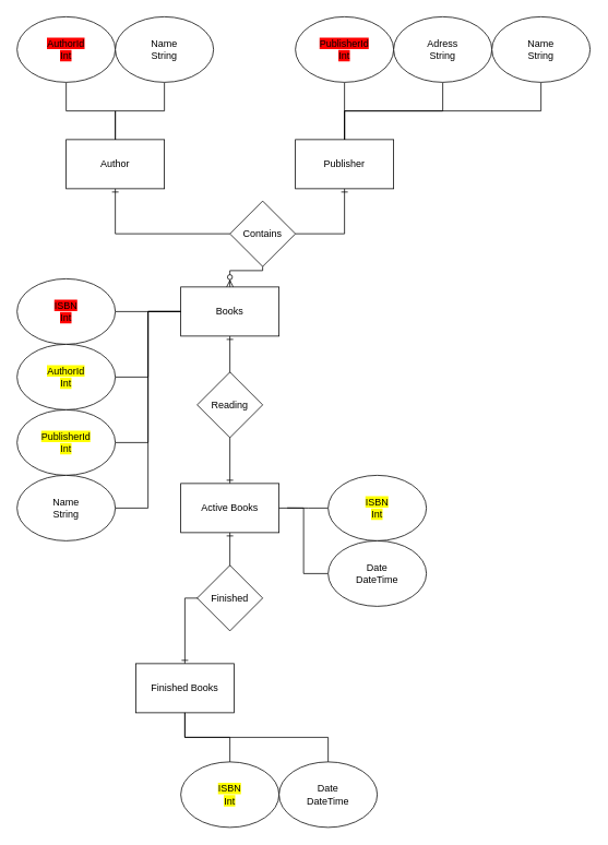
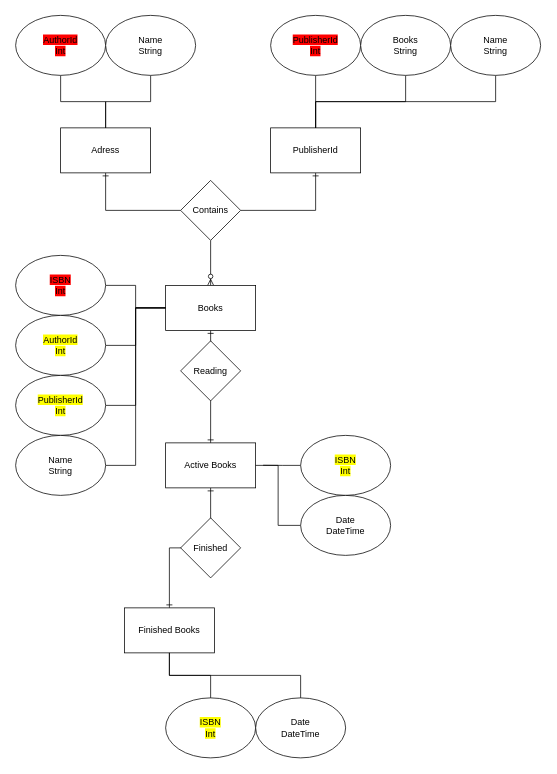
  <mxCell id="0" />
  <mxCell id="1" parent="0" />
  <mxCell id="2" style="edgeStyle=orthogonalEdgeStyle;rounded=0;orthogonalLoop=1;jettySize=auto;html=1;exitX=0.5;exitY=0;exitDx=0;exitDy=0;startArrow=ERzeroToMany;startFill=1;endArrow=none;endFill=0;" edge="1" parent="1" source="4" target="9"><mxGeometry relative="1" as="geometry" /></mxCell>
  <mxCell id="3" style="edgeStyle=orthogonalEdgeStyle;rounded=0;orthogonalLoop=1;jettySize=auto;html=1;exitX=0.5;exitY=1;exitDx=0;exitDy=0;startArrow=ERone;startFill=0;endArrow=ERone;endFill=0;" edge="1" parent="1" source="4" target="11"><mxGeometry relative="1" as="geometry" /></mxCell>
- <mxCell id="4" value="Books" style="rounded=0;whiteSpace=wrap;html=1;" vertex="1" parent="1"><mxGeometry x="220" y="350" width="120" height="60" as="geometry" /></mxCell>
+ <mxCell id="4" value="Books" style="rounded=0;whiteSpace=wrap;html=1;" vertex="1" parent="1"><mxGeometry x="220" y="380" width="120" height="60" as="geometry" /></mxCell>
  <mxCell id="5" style="edgeStyle=orthogonalEdgeStyle;rounded=0;orthogonalLoop=1;jettySize=auto;html=1;exitX=0.5;exitY=1;exitDx=0;exitDy=0;entryX=0;entryY=0.5;entryDx=0;entryDy=0;startArrow=ERone;startFill=0;endArrow=none;endFill=0;" edge="1" parent="1" source="6" target="9"><mxGeometry relative="1" as="geometry" /></mxCell>
- <mxCell id="6" value="Author" style="rounded=0;whiteSpace=wrap;html=1;" vertex="1" parent="1"><mxGeometry x="80" y="170" width="120" height="60" as="geometry" /></mxCell>
+ <mxCell id="6" value="Adress" style="rounded=0;whiteSpace=wrap;html=1;" vertex="1" parent="1"><mxGeometry x="80" y="170" width="120" height="60" as="geometry" /></mxCell>
  <mxCell id="7" style="edgeStyle=orthogonalEdgeStyle;rounded=0;orthogonalLoop=1;jettySize=auto;html=1;exitX=0.5;exitY=1;exitDx=0;exitDy=0;entryX=1;entryY=0.5;entryDx=0;entryDy=0;startArrow=ERone;startFill=0;endArrow=none;endFill=0;" edge="1" parent="1" source="8" target="9"><mxGeometry relative="1" as="geometry" /></mxCell>
- <mxCell id="8" value="Publisher" style="rounded=0;whiteSpace=wrap;html=1;" vertex="1" parent="1"><mxGeometry x="360" y="170" width="120" height="60" as="geometry" /></mxCell>
- <mxCell id="9" value="Contains" style="rhombus;whiteSpace=wrap;html=1;" vertex="1" parent="1"><mxGeometry x="280" y="245" width="80" height="80" as="geometry" /></mxCell>
+ <mxCell id="8" value="PublisherId" style="rounded=0;whiteSpace=wrap;html=1;" vertex="1" parent="1"><mxGeometry x="360" y="170" width="120" height="60" as="geometry" /></mxCell>
+ <mxCell id="9" value="Contains" style="rhombus;whiteSpace=wrap;html=1;" vertex="1" parent="1"><mxGeometry x="240" y="240" width="80" height="80" as="geometry" /></mxCell>
  <mxCell id="10" style="edgeStyle=orthogonalEdgeStyle;rounded=0;orthogonalLoop=1;jettySize=auto;html=1;exitX=0.5;exitY=1;exitDx=0;exitDy=0;startArrow=ERone;startFill=0;endArrow=ERone;endFill=0;" edge="1" parent="1" source="11" target="12"><mxGeometry relative="1" as="geometry" /></mxCell>
  <mxCell id="11" value="Active Books" style="rounded=0;whiteSpace=wrap;html=1;" vertex="1" parent="1"><mxGeometry x="220" y="590" width="120" height="60" as="geometry" /></mxCell>
  <mxCell id="12" value="Finished Books" style="rounded=0;whiteSpace=wrap;html=1;" vertex="1" parent="1"><mxGeometry x="165" y="810" width="120" height="60" as="geometry" /></mxCell>
  <mxCell id="13" value="Reading" style="rhombus;whiteSpace=wrap;html=1;" vertex="1" parent="1"><mxGeometry x="240" y="454" width="80" height="80" as="geometry" /></mxCell>
  <mxCell id="14" value="Finished" style="rhombus;whiteSpace=wrap;html=1;" vertex="1" parent="1"><mxGeometry x="240" y="690" width="80" height="80" as="geometry" /></mxCell>
  <mxCell id="15" style="edgeStyle=orthogonalEdgeStyle;rounded=0;orthogonalLoop=1;jettySize=auto;html=1;exitX=0.5;exitY=0;exitDx=0;exitDy=0;entryX=0.5;entryY=1;entryDx=0;entryDy=0;startArrow=none;startFill=0;endArrow=none;endFill=0;" edge="1" parent="1" source="16" target="12"><mxGeometry relative="1" as="geometry" /></mxCell>
  <mxCell id="16" value="&lt;span style=&quot;background-color: rgb(255 , 255 , 0)&quot;&gt;ISBN&lt;br&gt;Int&lt;br&gt;&lt;/span&gt;" style="ellipse;whiteSpace=wrap;html=1;" vertex="1" parent="1"><mxGeometry x="220" y="930" width="120" height="80" as="geometry" /></mxCell>
  <mxCell id="17" style="edgeStyle=orthogonalEdgeStyle;rounded=0;orthogonalLoop=1;jettySize=auto;html=1;exitX=0;exitY=0.5;exitDx=0;exitDy=0;startArrow=none;startFill=0;endArrow=none;endFill=0;" edge="1" parent="1" source="18"><mxGeometry relative="1" as="geometry"><mxPoint x="350" y="619.824" as="targetPoint" /></mxGeometry></mxCell>
  <mxCell id="18" value="&lt;span style=&quot;background-color: rgb(255 , 255 , 0)&quot;&gt;ISBN&lt;br&gt;Int&lt;/span&gt;&lt;br&gt;" style="ellipse;whiteSpace=wrap;html=1;" vertex="1" parent="1"><mxGeometry x="400" y="580" width="120" height="80" as="geometry" /></mxCell>
  <mxCell id="19" style="edgeStyle=orthogonalEdgeStyle;rounded=0;orthogonalLoop=1;jettySize=auto;html=1;exitX=1;exitY=0.5;exitDx=0;exitDy=0;entryX=0;entryY=0.5;entryDx=0;entryDy=0;startArrow=none;startFill=0;endArrow=none;endFill=0;" edge="1" parent="1" source="20" target="4"><mxGeometry relative="1" as="geometry" /></mxCell>
  <mxCell id="20" value="&lt;span style=&quot;background-color: rgb(255 , 0 , 0)&quot;&gt;ISBN&lt;br&gt;Int&lt;br&gt;&lt;/span&gt;" style="ellipse;whiteSpace=wrap;html=1;" vertex="1" parent="1"><mxGeometry x="20" y="340" width="120" height="80" as="geometry" /></mxCell>
  <mxCell id="21" style="edgeStyle=orthogonalEdgeStyle;rounded=0;orthogonalLoop=1;jettySize=auto;html=1;exitX=1;exitY=0.5;exitDx=0;exitDy=0;entryX=0;entryY=0.5;entryDx=0;entryDy=0;startArrow=none;startFill=0;endArrow=none;endFill=0;" edge="1" parent="1" source="22" target="4"><mxGeometry relative="1" as="geometry" /></mxCell>
  <mxCell id="22" value="&lt;span style=&quot;background-color: rgb(255 , 255 , 0)&quot;&gt;AuthorId&lt;br&gt;Int&lt;br&gt;&lt;/span&gt;" style="ellipse;whiteSpace=wrap;html=1;" vertex="1" parent="1"><mxGeometry x="20" y="420" width="120" height="80" as="geometry" /></mxCell>
  <mxCell id="23" style="edgeStyle=orthogonalEdgeStyle;rounded=0;orthogonalLoop=1;jettySize=auto;html=1;exitX=1;exitY=0.5;exitDx=0;exitDy=0;entryX=0;entryY=0.5;entryDx=0;entryDy=0;startArrow=none;startFill=0;endArrow=none;endFill=0;" edge="1" parent="1" source="24" target="4"><mxGeometry relative="1" as="geometry" /></mxCell>
  <mxCell id="24" value="&lt;span style=&quot;background-color: rgb(255 , 255 , 0)&quot;&gt;PublisherId&lt;br&gt;Int&lt;br&gt;&lt;/span&gt;" style="ellipse;whiteSpace=wrap;html=1;" vertex="1" parent="1"><mxGeometry x="20" y="500" width="120" height="80" as="geometry" /></mxCell>
  <mxCell id="25" style="edgeStyle=orthogonalEdgeStyle;rounded=0;orthogonalLoop=1;jettySize=auto;html=1;exitX=1;exitY=0.5;exitDx=0;exitDy=0;entryX=0;entryY=0.5;entryDx=0;entryDy=0;startArrow=none;startFill=0;endArrow=none;endFill=0;" edge="1" parent="1" source="26" target="4"><mxGeometry relative="1" as="geometry" /></mxCell>
  <mxCell id="26" value="Name&lt;br&gt;String&lt;br&gt;" style="ellipse;whiteSpace=wrap;html=1;" vertex="1" parent="1"><mxGeometry x="20" y="580" width="120" height="80" as="geometry" /></mxCell>
  <mxCell id="27" style="edgeStyle=orthogonalEdgeStyle;rounded=0;orthogonalLoop=1;jettySize=auto;html=1;exitX=0;exitY=0.5;exitDx=0;exitDy=0;entryX=1;entryY=0.5;entryDx=0;entryDy=0;startArrow=none;startFill=0;endArrow=none;endFill=0;" edge="1" parent="1" source="28" target="11"><mxGeometry relative="1" as="geometry" /></mxCell>
  <mxCell id="28" value="Date&lt;br&gt;DateTime&lt;br&gt;" style="ellipse;whiteSpace=wrap;html=1;" vertex="1" parent="1"><mxGeometry x="400" y="660" width="120" height="80" as="geometry" /></mxCell>
  <mxCell id="29" style="edgeStyle=orthogonalEdgeStyle;rounded=0;orthogonalLoop=1;jettySize=auto;html=1;exitX=0.5;exitY=0;exitDx=0;exitDy=0;entryX=0.5;entryY=1;entryDx=0;entryDy=0;startArrow=none;startFill=0;endArrow=none;endFill=0;" edge="1" parent="1" source="30" target="12"><mxGeometry relative="1" as="geometry" /></mxCell>
  <mxCell id="30" value="Date&lt;br&gt;DateTime&lt;br&gt;" style="ellipse;whiteSpace=wrap;html=1;" vertex="1" parent="1"><mxGeometry x="340" y="930" width="120" height="80" as="geometry" /></mxCell>
  <mxCell id="31" style="edgeStyle=orthogonalEdgeStyle;rounded=0;orthogonalLoop=1;jettySize=auto;html=1;exitX=0.5;exitY=1;exitDx=0;exitDy=0;entryX=0.5;entryY=0;entryDx=0;entryDy=0;startArrow=none;startFill=0;endArrow=none;endFill=0;" edge="1" parent="1" source="32" target="6"><mxGeometry relative="1" as="geometry" /></mxCell>
  <mxCell id="32" value="&lt;span style=&quot;background-color: rgb(255 , 0 , 0)&quot;&gt;AuthorId&lt;br&gt;Int&lt;br&gt;&lt;/span&gt;" style="ellipse;whiteSpace=wrap;html=1;" vertex="1" parent="1"><mxGeometry x="20" y="20" width="120" height="80" as="geometry" /></mxCell>
  <mxCell id="33" style="edgeStyle=orthogonalEdgeStyle;rounded=0;orthogonalLoop=1;jettySize=auto;html=1;exitX=0.5;exitY=1;exitDx=0;exitDy=0;startArrow=none;startFill=0;endArrow=none;endFill=0;" edge="1" parent="1" source="34"><mxGeometry relative="1" as="geometry"><mxPoint x="420" y="170" as="targetPoint" /></mxGeometry></mxCell>
  <mxCell id="34" value="&lt;span style=&quot;background-color: rgb(255 , 0 , 0)&quot;&gt;PublisherId&lt;br&gt;Int&lt;/span&gt;&lt;br&gt;" style="ellipse;whiteSpace=wrap;html=1;" vertex="1" parent="1"><mxGeometry x="360" y="20" width="120" height="80" as="geometry" /></mxCell>
  <mxCell id="35" style="edgeStyle=orthogonalEdgeStyle;rounded=0;orthogonalLoop=1;jettySize=auto;html=1;exitX=0.5;exitY=1;exitDx=0;exitDy=0;startArrow=none;startFill=0;endArrow=none;endFill=0;" edge="1" parent="1" source="36" target="6"><mxGeometry relative="1" as="geometry" /></mxCell>
  <mxCell id="36" value="Name&lt;br&gt;String&lt;br&gt;" style="ellipse;whiteSpace=wrap;html=1;" vertex="1" parent="1"><mxGeometry x="140" y="20" width="120" height="80" as="geometry" /></mxCell>
  <mxCell id="37" style="edgeStyle=orthogonalEdgeStyle;rounded=0;orthogonalLoop=1;jettySize=auto;html=1;exitX=0.5;exitY=1;exitDx=0;exitDy=0;startArrow=none;startFill=0;endArrow=none;endFill=0;" edge="1" parent="1" source="38" target="8"><mxGeometry relative="1" as="geometry" /></mxCell>
- <mxCell id="38" value="Adress&lt;br&gt;String&lt;br&gt;" style="ellipse;whiteSpace=wrap;html=1;" vertex="1" parent="1"><mxGeometry x="480" y="20" width="120" height="80" as="geometry" /></mxCell>
+ <mxCell id="38" value="Books&lt;br&gt;String&lt;br&gt;" style="ellipse;whiteSpace=wrap;html=1;" vertex="1" parent="1"><mxGeometry x="480" y="20" width="120" height="80" as="geometry" /></mxCell>
  <mxCell id="39" style="edgeStyle=orthogonalEdgeStyle;rounded=0;orthogonalLoop=1;jettySize=auto;html=1;exitX=0.5;exitY=1;exitDx=0;exitDy=0;startArrow=none;startFill=0;endArrow=none;endFill=0;" edge="1" parent="1" source="40" target="8"><mxGeometry relative="1" as="geometry" /></mxCell>
  <mxCell id="40" value="Name&lt;br&gt;String&lt;br&gt;" style="ellipse;whiteSpace=wrap;html=1;" vertex="1" parent="1"><mxGeometry x="600" y="20" width="120" height="80" as="geometry" /></mxCell>
